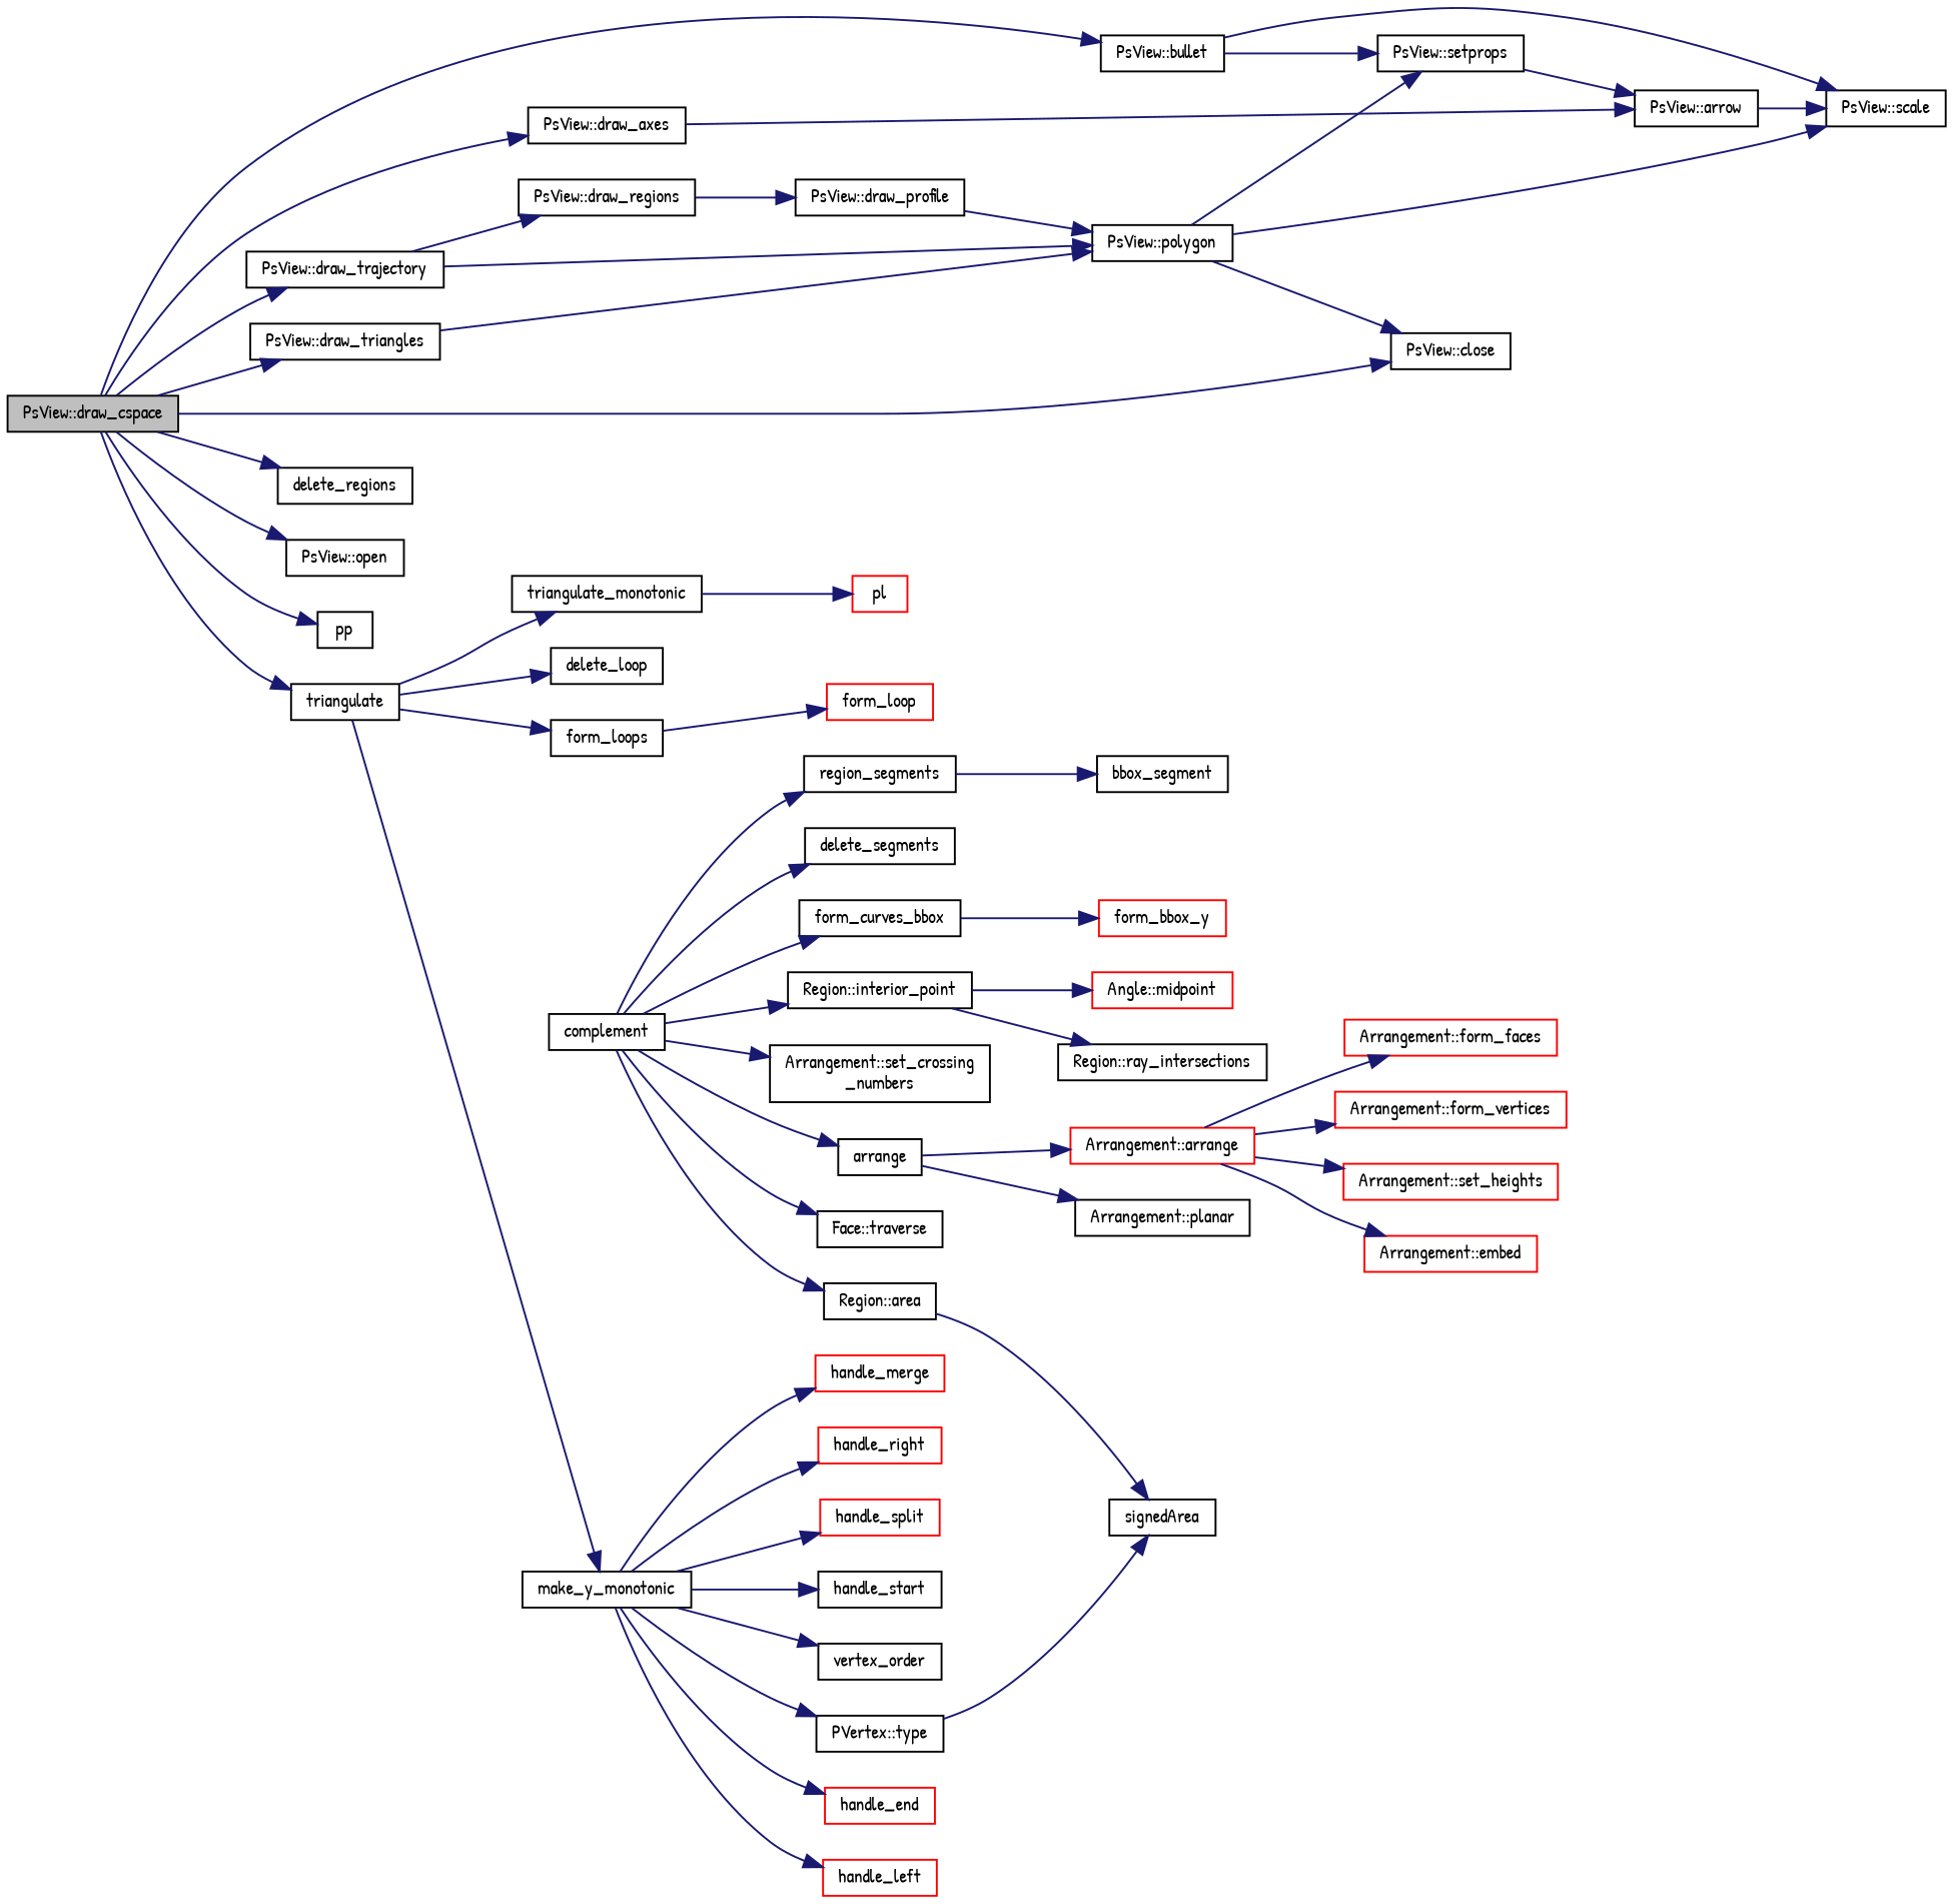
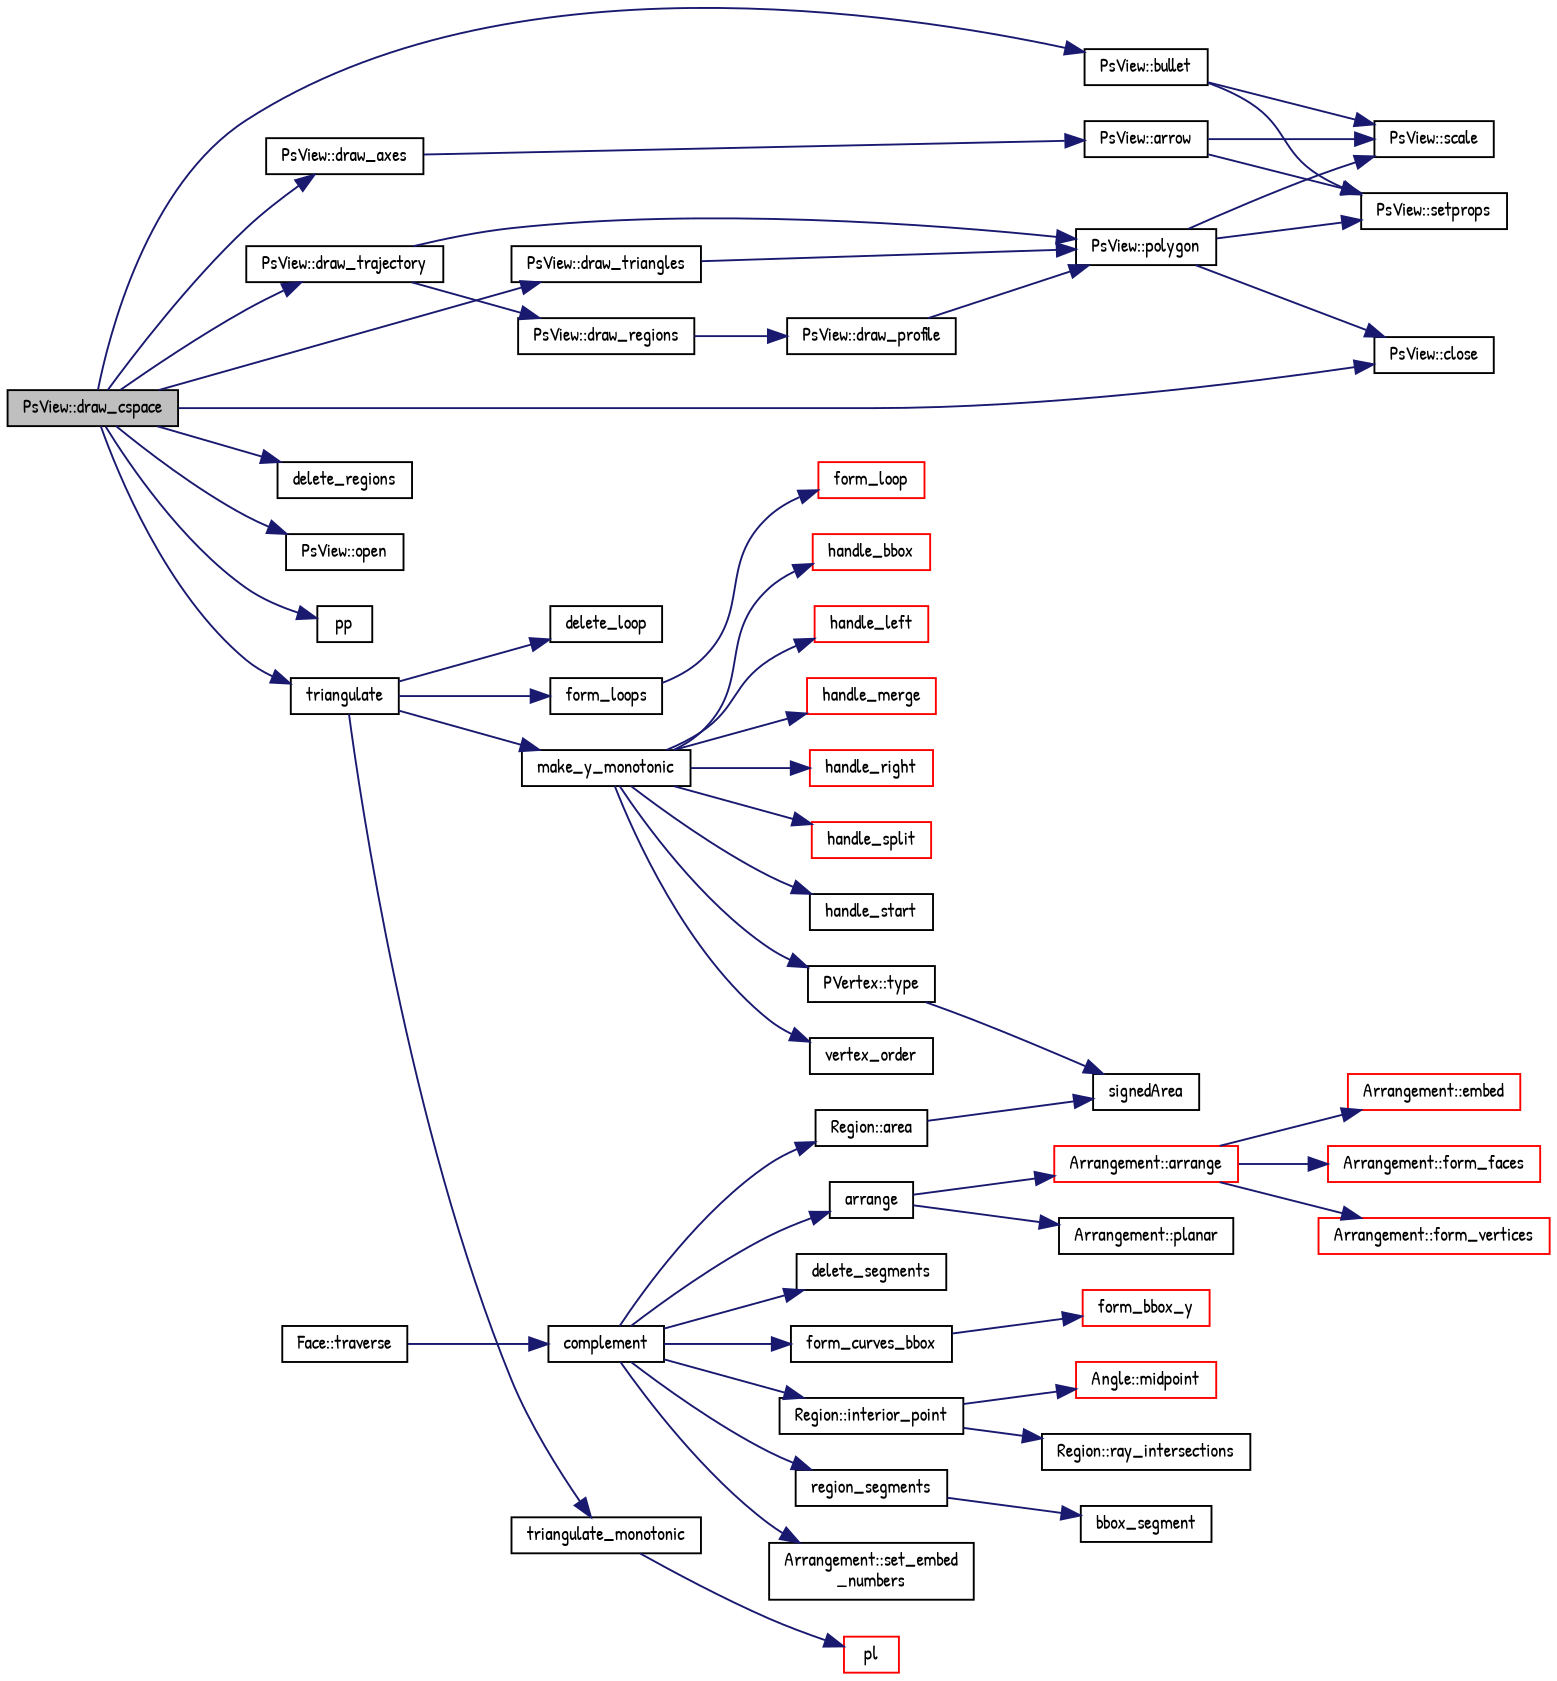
  digraph {
    fontname="Patrick Hand"
    rankdir=LR
    node [color=black fillcolor=white fontname="Patrick Hand" fontsize=10 shape=record style=filled]
    edge [color=midnightblue fontname="Patrick Hand" fontsize=10 labelfontname=Helvetica labelfontsize=10 style=solid]
    n1 [fillcolor=grey75 fontcolor=black height=0.2 label="PsView::draw_cspace" width=0.4]
    n2 [height=0.2 label="PsView::bullet" width=0.4]
    n3 [height=0.2 label="PsView::close" width=0.4]
    n4 [height=0.2 label=delete_regions width=0.4]
    n5 [height=0.2 label="PsView::draw_axes" width=0.4]
    n6 [height=0.2 label="PsView::draw_trajectory" width=0.4]
    n7 [height=0.2 label="PsView::draw_triangles" width=0.4]
    n8 [height=0.2 label="PsView::open" width=0.4]
    n9 [height=0.2 label=pp width=0.4]
    n10 [height=0.2 label=triangulate width=0.4]
    n11 [height=0.2 label="PsView::scale" width=0.4]
    n12 [height=0.2 label="PsView::setprops" width=0.4]
    n13 [height=0.2 label=complement width=0.4]
    n14 [height=0.2 label="Region::area" width=0.4]
    n15 [height=0.2 label=arrange width=0.4]
    n16 [height=0.2 label=delete_segments width=0.4]
    n17 [height=0.2 label=form_curves_bbox width=0.4]
    n18 [height=0.2 label="Region::interior_point" width=0.4]
    n19 [height=0.2 label=region_segments width=0.4]
-   n20 [height=0.2 label="Arrangement::set_crossing\l_numbers" width=0.4]
+   n20 [height=0.2 label="Arrangement::set_embed\l_numbers" width=0.4]
    n21 [height=0.2 label="Face::traverse" width=0.4]
    n22 [height=0.2 label="PsView::arrow" width=0.4]
    n23 [height=0.2 label="PsView::draw_regions" width=0.4]
    n24 [height=0.2 label="PsView::draw_profile" width=0.4]
    n25 [height=0.2 label="PsView::polygon" width=0.4]
    n26 [height=0.2 label=delete_loop width=0.4]
    n27 [height=0.2 label=form_loops width=0.4]
    n28 [height=0.2 label=make_y_monotonic width=0.4]
    n29 [height=0.2 label=triangulate_monotonic width=0.4]
    n30 [height=0.2 label=signedArea width=0.4]
    n31 [color=red height=0.2 label="Arrangement::arrange" width=0.4]
    n32 [height=0.2 label="Arrangement::planar" width=0.4]
    n33 [color=red height=0.2 label=form_bbox_y width=0.4]
    n34 [color=red height=0.2 label="Angle::midpoint" width=0.4]
    n35 [height=0.2 label="Region::ray_intersections" width=0.4]
    n36 [height=0.2 label=bbox_segment width=0.4]
    n37 [color=red height=0.2 label="Arrangement::embed" width=0.4]
    n38 [color=red height=0.2 label="Arrangement::form_faces" width=0.4]
    n39 [color=red height=0.2 label="Arrangement::form_vertices" width=0.4]
-   n40 [color=red height=0.2 label="Arrangement::set_heights" width=0.4]
    n41 [color=red height=0.2 label=form_loop width=0.4]
-   n42 [color=red height=0.2 label=handle_end width=0.4]
+   n42 [color=red height=0.2 label=handle_bbox width=0.4]
    n43 [color=red height=0.2 label=handle_left width=0.4]
    n44 [color=red height=0.2 label=handle_merge width=0.4]
    n45 [color=red height=0.2 label=handle_right width=0.4]
    n46 [color=red height=0.2 label=handle_split width=0.4]
    n47 [height=0.2 label=handle_start width=0.4]
    n48 [height=0.2 label="PVertex::type" width=0.4]
    n49 [height=0.2 label=vertex_order width=0.4]
    n50 [color=red height=0.2 label=pl width=0.4]
    n1 -> n2
    n1 -> n3
    n1 -> n4
    n1 -> n5
    n1 -> n6
    n1 -> n7
    n1 -> n8
    n1 -> n9
    n1 -> n10
    n2 -> n11
    n2 -> n12
    n5 -> n22
    n6 -> n23
    n6 -> n25
    n7 -> n25
    n10 -> n26
    n10 -> n27
    n10 -> n28
    n10 -> n29
    n13 -> n14
    n13 -> n15
    n13 -> n16
    n13 -> n17
    n13 -> n18
    n13 -> n19
    n13 -> n20
-   n13 -> n21
+   n21 -> n13
    n14 -> n30
    n15 -> n31
    n15 -> n32
    n17 -> n33
    n18 -> n34
    n18 -> n35
    n19 -> n36
    n22 -> n11
-   n12 -> n22
+   n22 -> n12
    n23 -> n24
    n24 -> n25
    n25 -> n3
    n25 -> n11
    n25 -> n12
    n27 -> n41
    n28 -> n42
    n28 -> n43
    n28 -> n44
    n28 -> n45
    n28 -> n46
    n28 -> n47
    n28 -> n48
    n28 -> n49
    n29 -> n50
    n31 -> n37
    n31 -> n38
    n31 -> n39
-   n31 -> n40
    n48 -> n30
  }
